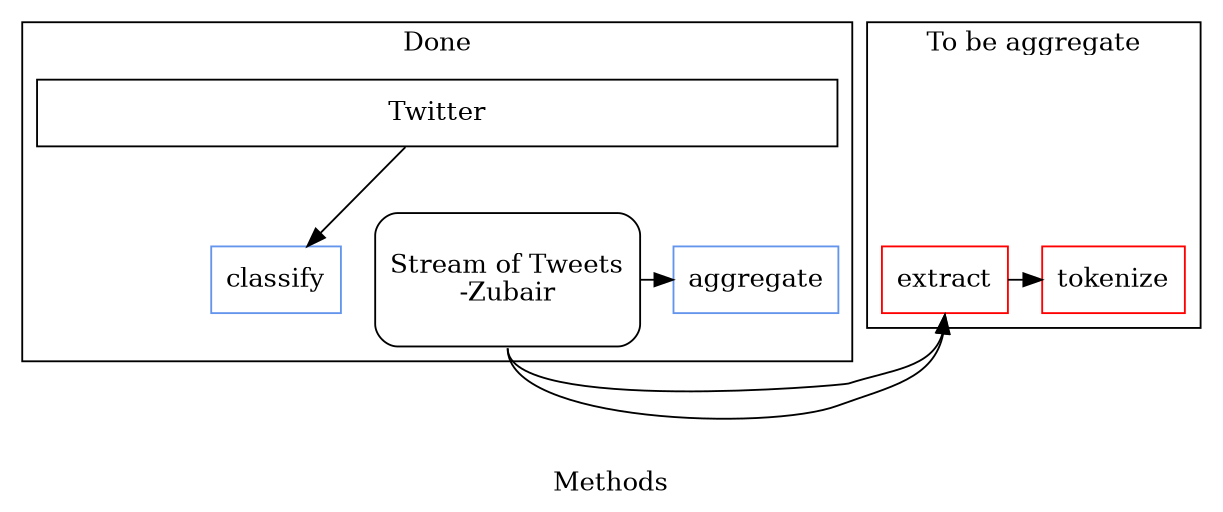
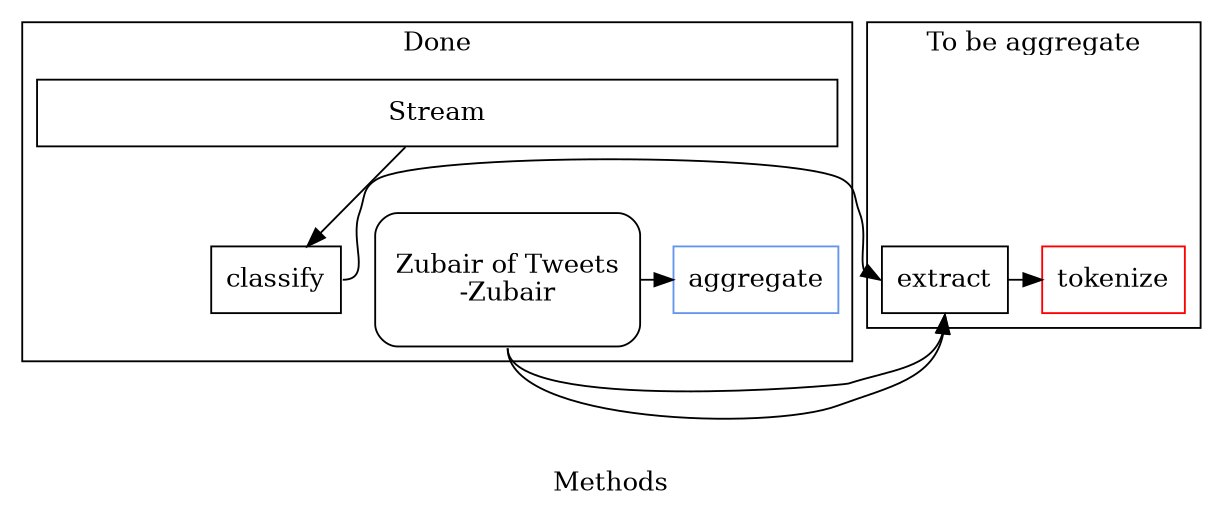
  digraph {
    label=Methods
    node [group=left shape=box]
-   n1 [height=1 label="Stream of Tweets\n-Zubair" style=rounded]
+   n1 [height=1 label="Zubair of Tweets\n-Zubair" style=rounded]
    aggregate [color="#6495ed"]
-   classify [color="#6495ed"]
-   n4 [label=Twitter width=6]
-   extract [color=red group=right]
+   classify [color=black]
+   n4 [label=Stream width=6]
+   extract [color=black group=right]
    tokenize [color=red group=right]
    place [group=right style=invis shape=""]
    subgraph cluster_1 {
      label=Done
      n4
      subgraph sub_2 {
        label=Done
        rank=same
        n1
        aggregate
        classify
      }
    }
    subgraph cluster_3 {
      height=4
      label="To be aggregate"
      place
      subgraph sub_4 {
        height=4
        label="To be continued"
        rank=same
        extract
        tokenize
      }
    }
    n1 -> aggregate
    n1 -> extract [constraint=false headport=s tailport=s]
+   classify -> extract [constraint=false headport=w tailport=e]
    n4 -> classify
    extract -> tokenize
    place -> extract [style=invis]
  }
